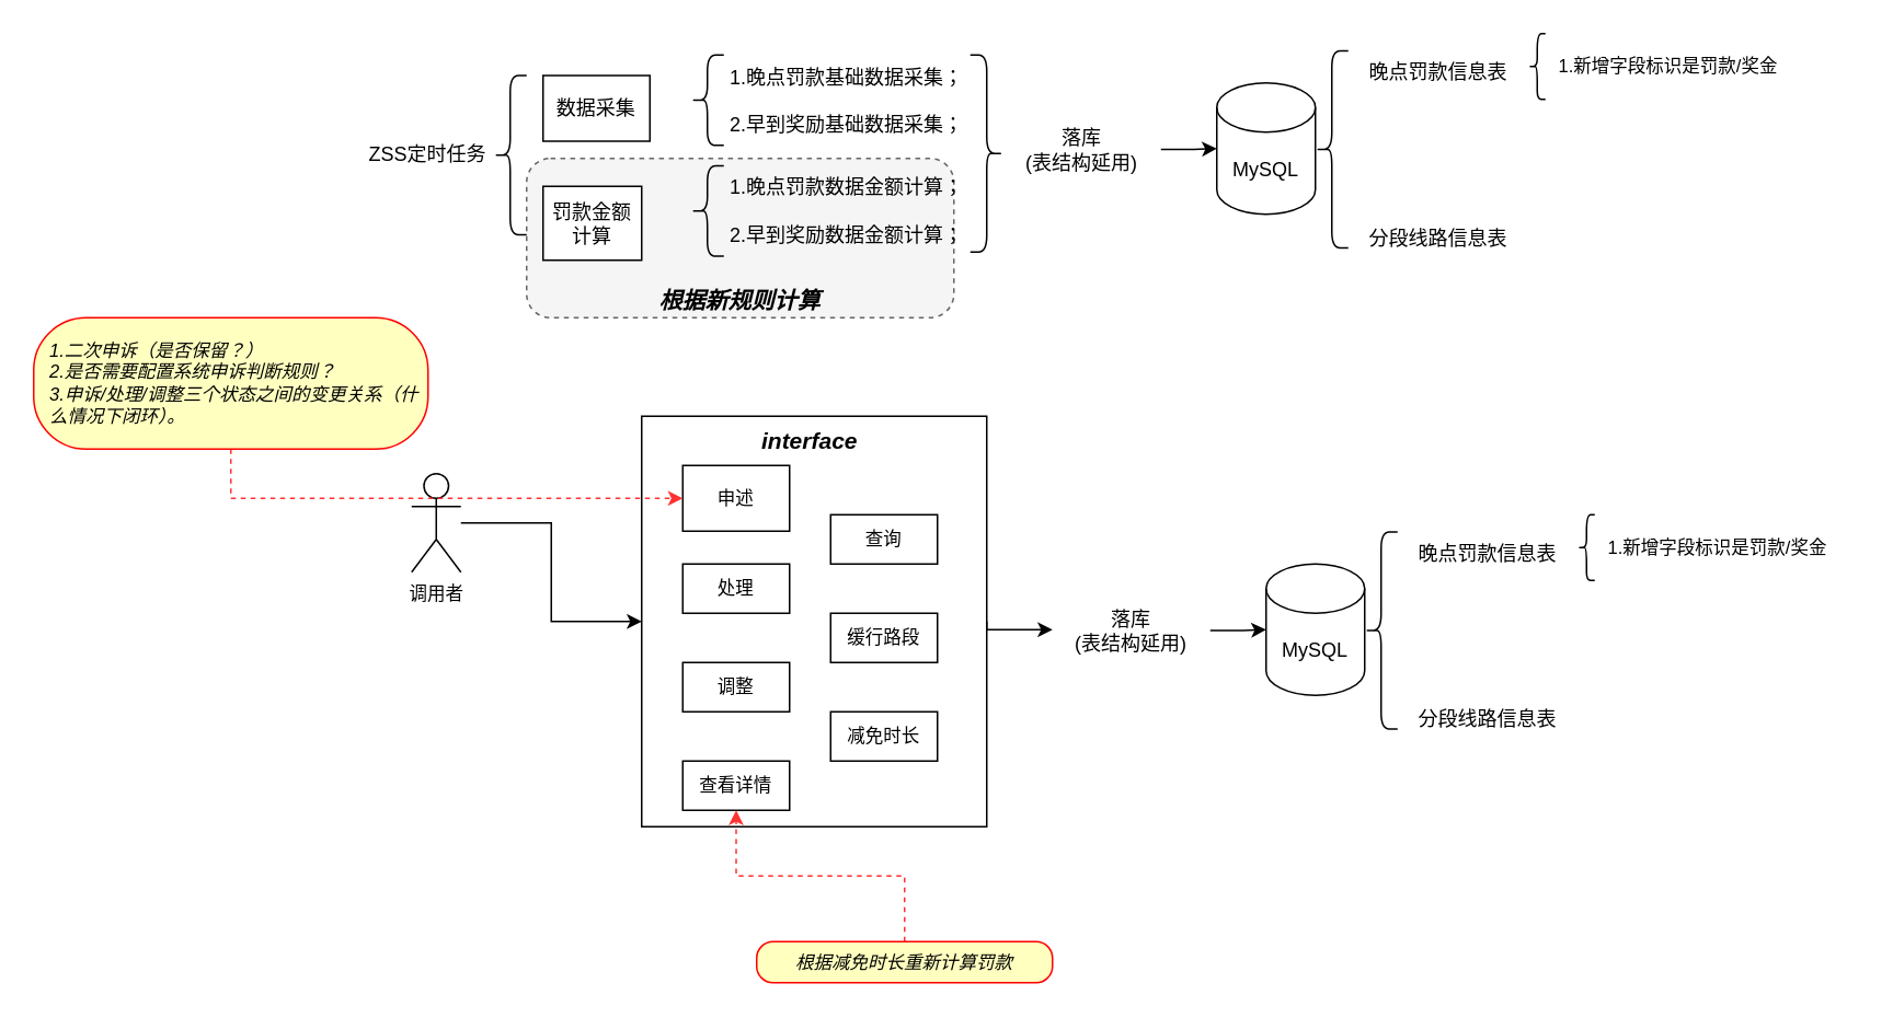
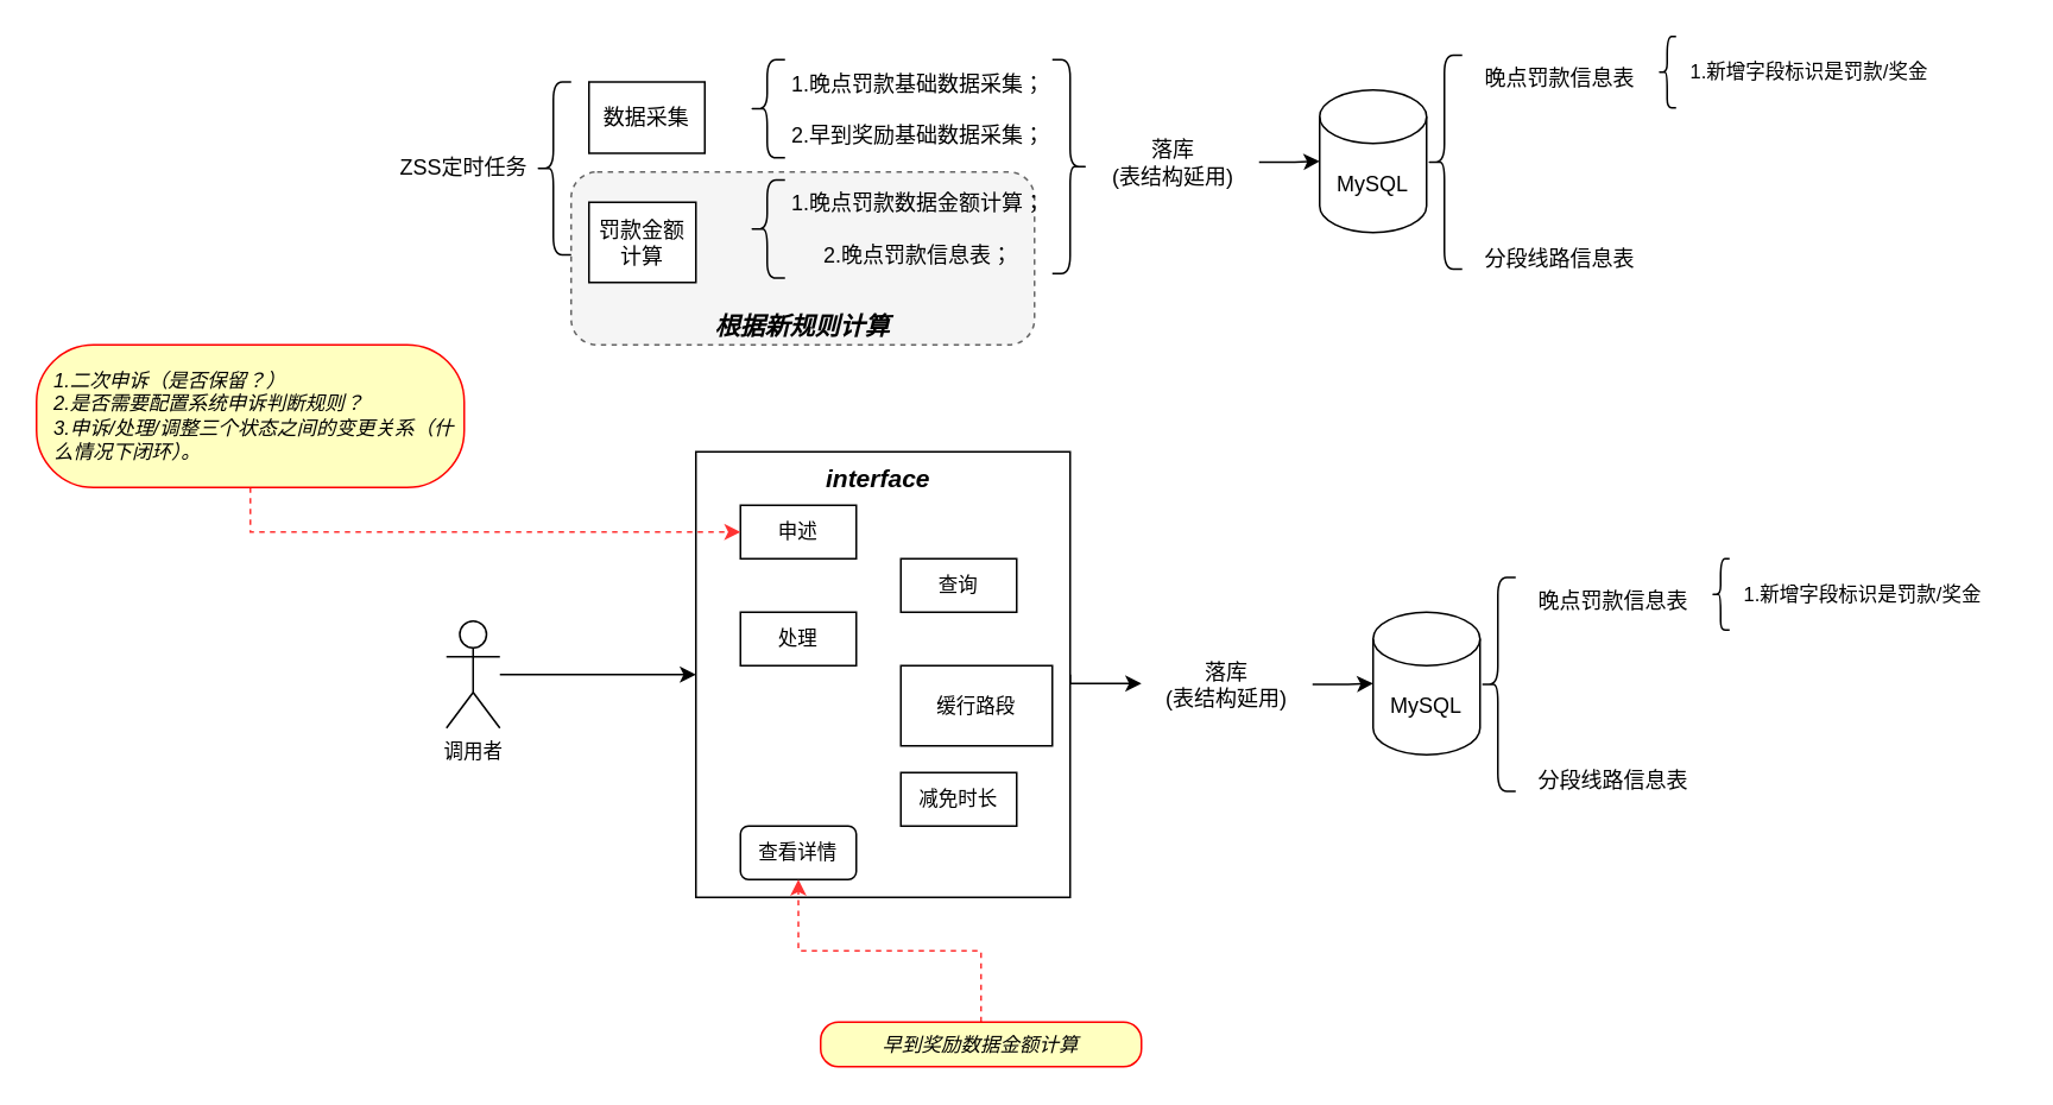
  <mxCell id="0" />
  <mxCell id="1" parent="0" />
  <mxCell id="2" style="edgeStyle=orthogonalEdgeStyle;rounded=0;orthogonalLoop=1;jettySize=auto;html=1;exitX=1;exitY=0.5;exitDx=0;exitDy=0;fontSize=14;fontColor=#000000;strokeColor=#000000;" edge="1" parent="1" source="3" target="35"><mxGeometry relative="1" as="geometry"><Array as="points"><mxPoint x="600" y="383" /></Array></mxGeometry></mxCell>
  <mxCell id="3" value="" style="rounded=0;whiteSpace=wrap;html=1;fontSize=11;" vertex="1" parent="1"><mxGeometry x="390" y="253" width="210" height="250" as="geometry" /></mxCell>
  <mxCell id="4" value="" style="rounded=1;whiteSpace=wrap;html=1;dashed=1;fillColor=#f5f5f5;fontColor=#333333;strokeColor=#666666;" vertex="1" parent="1"><mxGeometry x="320" y="96" width="260" height="97" as="geometry" /></mxCell>
  <mxCell id="5" value="数据采集" style="rounded=0;whiteSpace=wrap;html=1;" vertex="1" parent="1"><mxGeometry x="330" y="45.5" width="65" height="40" as="geometry" /></mxCell>
  <mxCell id="6" value="" style="shape=curlyBracket;whiteSpace=wrap;html=1;rounded=1;" vertex="1" parent="1"><mxGeometry x="420" y="33" width="20" height="55" as="geometry" /></mxCell>
  <mxCell id="7" value="1.晚点罚款基础数据采集；&lt;br&gt;&lt;br&gt;2.早到奖励基础数据采集；" style="text;html=1;strokeColor=none;fillColor=none;align=center;verticalAlign=middle;whiteSpace=wrap;rounded=0;" vertex="1" parent="1"><mxGeometry x="430" y="35.5" width="170" height="50" as="geometry" /></mxCell>
  <mxCell id="8" value="罚款金额计算" style="rounded=0;whiteSpace=wrap;html=1;" vertex="1" parent="1"><mxGeometry x="330" y="113" width="60" height="45" as="geometry" /></mxCell>
  <mxCell id="9" value="" style="shape=curlyBracket;whiteSpace=wrap;html=1;rounded=1;" vertex="1" parent="1"><mxGeometry x="420" y="100.5" width="20" height="55" as="geometry" /></mxCell>
- <mxCell id="10" value="1.晚点罚款数据金额计算；&lt;br&gt;&lt;br&gt;2.早到奖励数据金额计算；" style="text;html=1;strokeColor=none;fillColor=none;align=center;verticalAlign=middle;whiteSpace=wrap;rounded=0;" vertex="1" parent="1"><mxGeometry x="440" y="103" width="150" height="50" as="geometry" /></mxCell>
+ <mxCell id="10" value="1.晚点罚款数据金额计算；&lt;br&gt;&lt;br&gt;2.晚点罚款信息表；" style="text;html=1;strokeColor=none;fillColor=none;align=center;verticalAlign=middle;whiteSpace=wrap;rounded=0;" vertex="1" parent="1"><mxGeometry x="440" y="103" width="150" height="50" as="geometry" /></mxCell>
  <mxCell id="11" value="" style="shape=curlyBracket;whiteSpace=wrap;html=1;rounded=1;" vertex="1" parent="1"><mxGeometry x="300" y="45.5" width="20" height="97" as="geometry" /></mxCell>
  <mxCell id="12" value="ZSS定时任务" style="text;html=1;strokeColor=none;fillColor=none;align=center;verticalAlign=middle;whiteSpace=wrap;rounded=0;" vertex="1" parent="1"><mxGeometry x="220" y="79" width="80" height="30" as="geometry" /></mxCell>
  <mxCell id="13" value="" style="shape=curlyBracket;whiteSpace=wrap;html=1;rounded=1;flipH=1;" vertex="1" parent="1"><mxGeometry x="590" y="33" width="20" height="120" as="geometry" /></mxCell>
  <mxCell id="14" value="" style="edgeStyle=orthogonalEdgeStyle;rounded=0;orthogonalLoop=1;jettySize=auto;html=1;" edge="1" parent="1" source="15" target="16"><mxGeometry relative="1" as="geometry" /></mxCell>
  <mxCell id="15" value="落库&lt;br&gt;(表结构延用)" style="text;html=1;strokeColor=none;fillColor=none;align=center;verticalAlign=middle;whiteSpace=wrap;rounded=0;" vertex="1" parent="1"><mxGeometry x="610" y="75.5" width="96" height="30" as="geometry" /></mxCell>
  <mxCell id="16" value="&lt;span&gt;MySQL&lt;/span&gt;" style="shape=cylinder3;whiteSpace=wrap;html=1;boundedLbl=1;backgroundOutline=1;size=15;" vertex="1" parent="1"><mxGeometry x="740" y="50" width="60" height="80" as="geometry" /></mxCell>
  <mxCell id="17" value="" style="shape=curlyBracket;whiteSpace=wrap;html=1;rounded=1;" vertex="1" parent="1"><mxGeometry x="800" y="30.5" width="20" height="120" as="geometry" /></mxCell>
  <mxCell id="18" value="晚点罚款信息表&lt;br&gt;&lt;br&gt;&lt;br&gt;&lt;br&gt;&lt;br&gt;&lt;br&gt;&lt;br&gt;分段线路信息表" style="text;html=1;strokeColor=none;fillColor=none;align=center;verticalAlign=middle;whiteSpace=wrap;rounded=0;" vertex="1" parent="1"><mxGeometry x="800" y="60" width="150" height="67" as="geometry" /></mxCell>
  <mxCell id="19" value="根据新规则计算" style="text;html=1;strokeColor=none;fillColor=none;align=center;verticalAlign=middle;whiteSpace=wrap;rounded=0;dashed=1;fontStyle=3;fontSize=14;" vertex="1" parent="1"><mxGeometry x="380" y="173" width="140" height="20" as="geometry" /></mxCell>
  <mxCell id="20" value="" style="shape=curlyBracket;whiteSpace=wrap;html=1;rounded=1;fontSize=14;size=0.5;" vertex="1" parent="1"><mxGeometry x="930" y="20" width="10" height="40" as="geometry" /></mxCell>
  <mxCell id="21" value="&lt;font style=&quot;font-size: 11px&quot;&gt;1.新增字段标识是罚款/奖金&lt;/font&gt;" style="text;html=1;strokeColor=none;fillColor=none;align=center;verticalAlign=middle;whiteSpace=wrap;rounded=0;fontSize=14;" vertex="1" parent="1"><mxGeometry x="930" y="20" width="170" height="38" as="geometry" /></mxCell>
- <mxCell id="22" value="申述" style="rounded=0;whiteSpace=wrap;html=1;fontSize=11;" vertex="1" parent="1"><mxGeometry x="415" y="283" width="65" height="40" as="geometry" /></mxCell>
+ <mxCell id="22" value="申述" style="rounded=0;whiteSpace=wrap;html=1;fontSize=11;" vertex="1" parent="1"><mxGeometry x="415" y="283" width="65" height="30" as="geometry" /></mxCell>
  <mxCell id="23" value="处理" style="rounded=0;whiteSpace=wrap;html=1;fontSize=11;" vertex="1" parent="1"><mxGeometry x="415" y="343" width="65" height="30" as="geometry" /></mxCell>
- <mxCell id="24" value="调整" style="rounded=0;whiteSpace=wrap;html=1;fontSize=11;" vertex="1" parent="1"><mxGeometry x="415" y="403" width="65" height="30" as="geometry" /></mxCell>
- <mxCell id="25" value="查看详情" style="rounded=0;whiteSpace=wrap;html=1;fontSize=11;" vertex="1" parent="1"><mxGeometry x="415" y="463" width="65" height="30" as="geometry" /></mxCell>
+ <mxCell id="25" value="查看详情" style="whiteSpace=wrap;html=1;fontSize=11;rounded=1;" vertex="1" parent="1"><mxGeometry x="415" y="463" width="65" height="30" as="geometry" /></mxCell>
  <mxCell id="26" value="查询" style="rounded=0;whiteSpace=wrap;html=1;fontSize=11;" vertex="1" parent="1"><mxGeometry x="505" y="313" width="65" height="30" as="geometry" /></mxCell>
- <mxCell id="27" value="缓行路段" style="rounded=0;whiteSpace=wrap;html=1;fontSize=11;" vertex="1" parent="1"><mxGeometry x="505" y="373" width="65" height="30" as="geometry" /></mxCell>
+ <mxCell id="27" value="缓行路段" style="rounded=0;whiteSpace=wrap;html=1;fontSize=11;" vertex="1" parent="1"><mxGeometry x="505" y="373" width="85" height="45" as="geometry" /></mxCell>
  <mxCell id="28" value="减免时长" style="rounded=0;whiteSpace=wrap;html=1;fontSize=11;" vertex="1" parent="1"><mxGeometry x="505" y="433" width="65" height="30" as="geometry" /></mxCell>
  <mxCell id="29" style="edgeStyle=orthogonalEdgeStyle;rounded=0;orthogonalLoop=1;jettySize=auto;html=1;exitX=0.5;exitY=0;exitDx=0;exitDy=0;fontSize=11;dashed=1;strokeColor=#FF3333;" edge="1" parent="1" source="30" target="25"><mxGeometry relative="1" as="geometry" /></mxCell>
- <mxCell id="30" value="根据减免时长重新计算罚款" style="rounded=1;whiteSpace=wrap;html=1;arcSize=40;fontColor=#000000;fillColor=#ffffc0;strokeColor=#ff0000;fontSize=11;fontStyle=2" vertex="1" parent="1"><mxGeometry x="460" y="573" width="180" height="25" as="geometry" /></mxCell>
+ <mxCell id="30" value="早到奖励数据金额计算" style="rounded=1;whiteSpace=wrap;html=1;arcSize=40;fontColor=#000000;fillColor=#ffffc0;strokeColor=#ff0000;fontSize=11;fontStyle=2" vertex="1" parent="1"><mxGeometry x="460" y="573" width="180" height="25" as="geometry" /></mxCell>
  <mxCell id="31" style="edgeStyle=orthogonalEdgeStyle;rounded=0;orthogonalLoop=1;jettySize=auto;html=1;entryX=0;entryY=0.5;entryDx=0;entryDy=0;fontSize=11;strokeColor=#000000;fontColor=#000000;" edge="1" parent="1" source="32" target="3"><mxGeometry relative="1" as="geometry" /></mxCell>
- <mxCell id="32" value="调用者" style="shape=umlActor;verticalLabelPosition=bottom;verticalAlign=top;html=1;fontSize=11;" vertex="1" parent="1"><mxGeometry x="250" y="288" width="30" height="60" as="geometry" /></mxCell>
+ <mxCell id="32" value="调用者" style="shape=umlActor;verticalLabelPosition=bottom;verticalAlign=top;html=1;fontSize=11;" vertex="1" parent="1"><mxGeometry x="250" y="348" width="30" height="60" as="geometry" /></mxCell>
  <mxCell id="33" value="&lt;font style=&quot;font-size: 14px&quot;&gt;&lt;b&gt;&lt;i&gt;interface&lt;/i&gt;&lt;/b&gt;&lt;/font&gt;" style="text;html=1;strokeColor=none;fillColor=none;align=center;verticalAlign=middle;whiteSpace=wrap;rounded=0;fontSize=11;fontColor=#000000;" vertex="1" parent="1"><mxGeometry x="445" y="263" width="95" height="10" as="geometry" /></mxCell>
  <mxCell id="34" value="" style="edgeStyle=orthogonalEdgeStyle;rounded=0;orthogonalLoop=1;jettySize=auto;html=1;" edge="1" parent="1" source="35" target="36"><mxGeometry relative="1" as="geometry" /></mxCell>
  <mxCell id="35" value="落库&lt;br&gt;(表结构延用)" style="text;html=1;strokeColor=none;fillColor=none;align=center;verticalAlign=middle;whiteSpace=wrap;rounded=0;" vertex="1" parent="1"><mxGeometry x="640" y="368.5" width="96" height="30" as="geometry" /></mxCell>
  <mxCell id="36" value="&lt;span&gt;MySQL&lt;/span&gt;" style="shape=cylinder3;whiteSpace=wrap;html=1;boundedLbl=1;backgroundOutline=1;size=15;" vertex="1" parent="1"><mxGeometry x="770" y="343" width="60" height="80" as="geometry" /></mxCell>
  <mxCell id="37" value="" style="shape=curlyBracket;whiteSpace=wrap;html=1;rounded=1;" vertex="1" parent="1"><mxGeometry x="830" y="323.5" width="20" height="120" as="geometry" /></mxCell>
  <mxCell id="38" value="晚点罚款信息表&lt;br&gt;&lt;br&gt;&lt;br&gt;&lt;br&gt;&lt;br&gt;&lt;br&gt;&lt;br&gt;分段线路信息表" style="text;html=1;strokeColor=none;fillColor=none;align=center;verticalAlign=middle;whiteSpace=wrap;rounded=0;" vertex="1" parent="1"><mxGeometry x="830" y="353" width="150" height="67" as="geometry" /></mxCell>
  <mxCell id="39" value="" style="shape=curlyBracket;whiteSpace=wrap;html=1;rounded=1;fontSize=14;size=0.5;" vertex="1" parent="1"><mxGeometry x="960" y="313" width="10" height="40" as="geometry" /></mxCell>
  <mxCell id="40" value="&lt;font style=&quot;font-size: 11px&quot;&gt;1.新增字段标识是罚款/奖金&lt;/font&gt;" style="text;html=1;strokeColor=none;fillColor=none;align=center;verticalAlign=middle;whiteSpace=wrap;rounded=0;fontSize=14;" vertex="1" parent="1"><mxGeometry x="960" y="313" width="170" height="38" as="geometry" /></mxCell>
  <mxCell id="41" style="edgeStyle=orthogonalEdgeStyle;rounded=0;orthogonalLoop=1;jettySize=auto;html=1;exitX=0.5;exitY=1;exitDx=0;exitDy=0;entryX=0;entryY=0.5;entryDx=0;entryDy=0;fontSize=11;dashed=1;strokeColor=#FF3333;" edge="1" parent="1" source="42" target="22"><mxGeometry relative="1" as="geometry"><mxPoint x="515" y="213" as="targetPoint" /></mxGeometry></mxCell>
  <mxCell id="42" value="1.二次申诉（是否保留？）&lt;br&gt;2.是否需要配置系统申诉判断规则？&lt;br&gt;3.申诉/处理/调整三个状态之间的变更关系（什么情况下闭环）。" style="rounded=1;whiteSpace=wrap;html=1;arcSize=40;fontColor=#000000;fillColor=#ffffc0;strokeColor=#ff0000;fontSize=11;fontStyle=2;align=left;spacingLeft=8;" vertex="1" parent="1"><mxGeometry x="20" y="193" width="240" height="80" as="geometry" /></mxCell>
